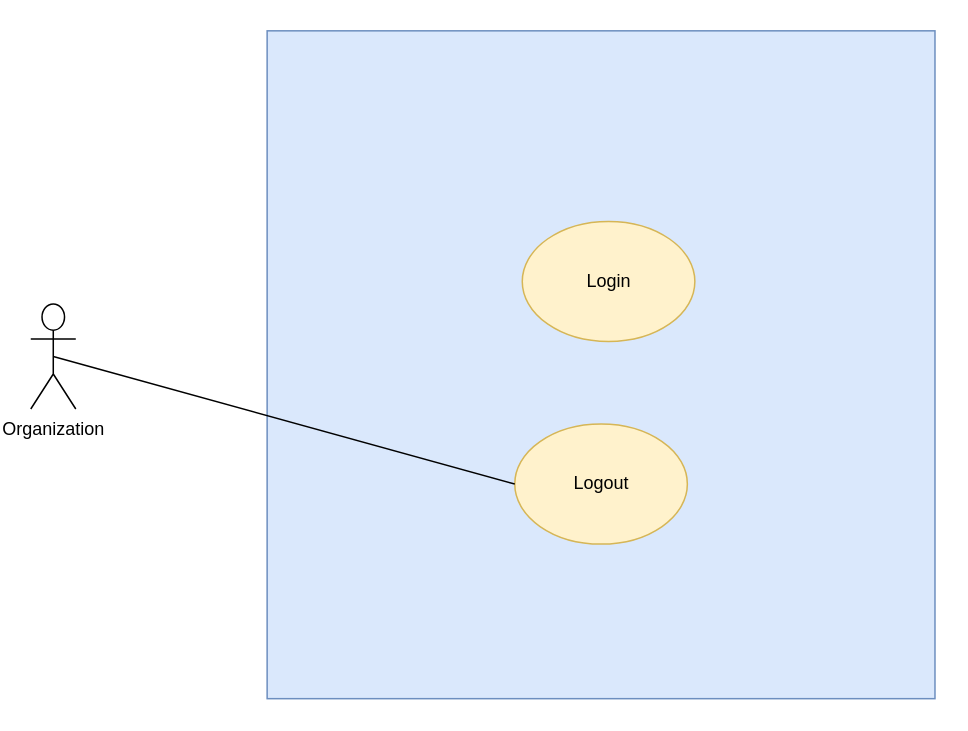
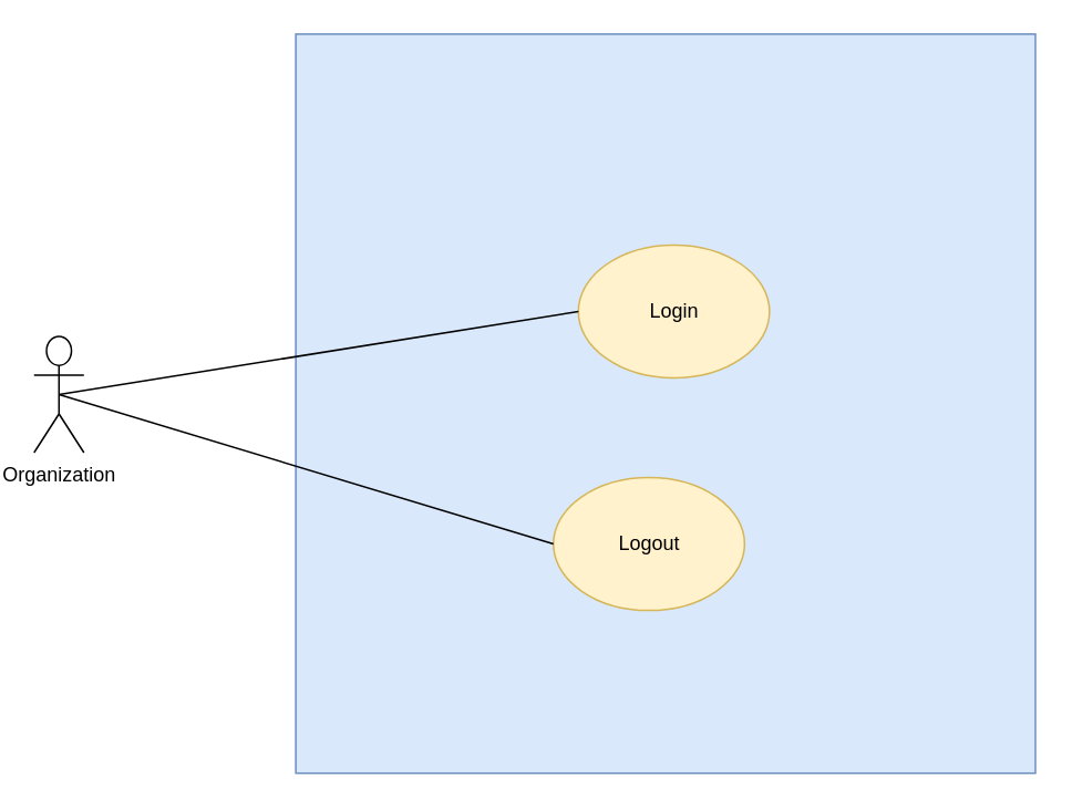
  <mxCell id="0" />
  <mxCell id="1" parent="0" />
  <mxCell id="2" value="Organization&lt;br&gt;" style="shape=umlActor;verticalLabelPosition=bottom;verticalAlign=top;html=1;outlineConnect=0;" parent="1" vertex="1"><mxGeometry x="20" y="202" width="30" height="70" as="geometry" /></mxCell>
  <mxCell id="3" value="" style="whiteSpace=wrap;html=1;aspect=fixed;fillColor=#dae8fc;strokeColor=#6c8ebf;" parent="1" vertex="1"><mxGeometry x="177.5" y="20" width="445" height="445" as="geometry" /></mxCell>
  <mxCell id="4" value="Login" style="ellipse;whiteSpace=wrap;html=1;fillColor=#fff2cc;strokeColor=#d6b656;" parent="1" vertex="1"><mxGeometry x="347.5" y="147" width="115" height="80" as="geometry" /></mxCell>
- <mxCell id="5" value="Logout" style="ellipse;whiteSpace=wrap;html=1;fillColor=#fff2cc;strokeColor=#d6b656;" parent="1" vertex="1"><mxGeometry x="342.5" y="282" width="115" height="80" as="geometry" /></mxCell>
+ <mxCell id="5" value="Logout" style="ellipse;whiteSpace=wrap;html=1;fillColor=#fff2cc;strokeColor=#d6b656;" parent="1" vertex="1"><mxGeometry x="332.5" y="287" width="115" height="80" as="geometry" /></mxCell>
+ <mxCell id="6" value="" style="endArrow=none;html=1;rounded=0;entryX=0.5;entryY=0.5;entryDx=0;entryDy=0;entryPerimeter=0;exitX=0;exitY=0.5;exitDx=0;exitDy=0;" parent="1" source="4" target="2" edge="1"><mxGeometry width="50" height="50" relative="1" as="geometry"><mxPoint x="300" y="252" as="sourcePoint" /><mxPoint x="350" y="202" as="targetPoint" /></mxGeometry></mxCell>
  <mxCell id="7" value="" style="endArrow=none;html=1;rounded=0;entryX=0.5;entryY=0.5;entryDx=0;entryDy=0;entryPerimeter=0;exitX=0;exitY=0.5;exitDx=0;exitDy=0;" parent="1" source="5" target="2" edge="1"><mxGeometry width="50" height="50" relative="1" as="geometry"><mxPoint x="352.5" y="162" as="sourcePoint" /><mxPoint x="45" y="247" as="targetPoint" /></mxGeometry></mxCell>
